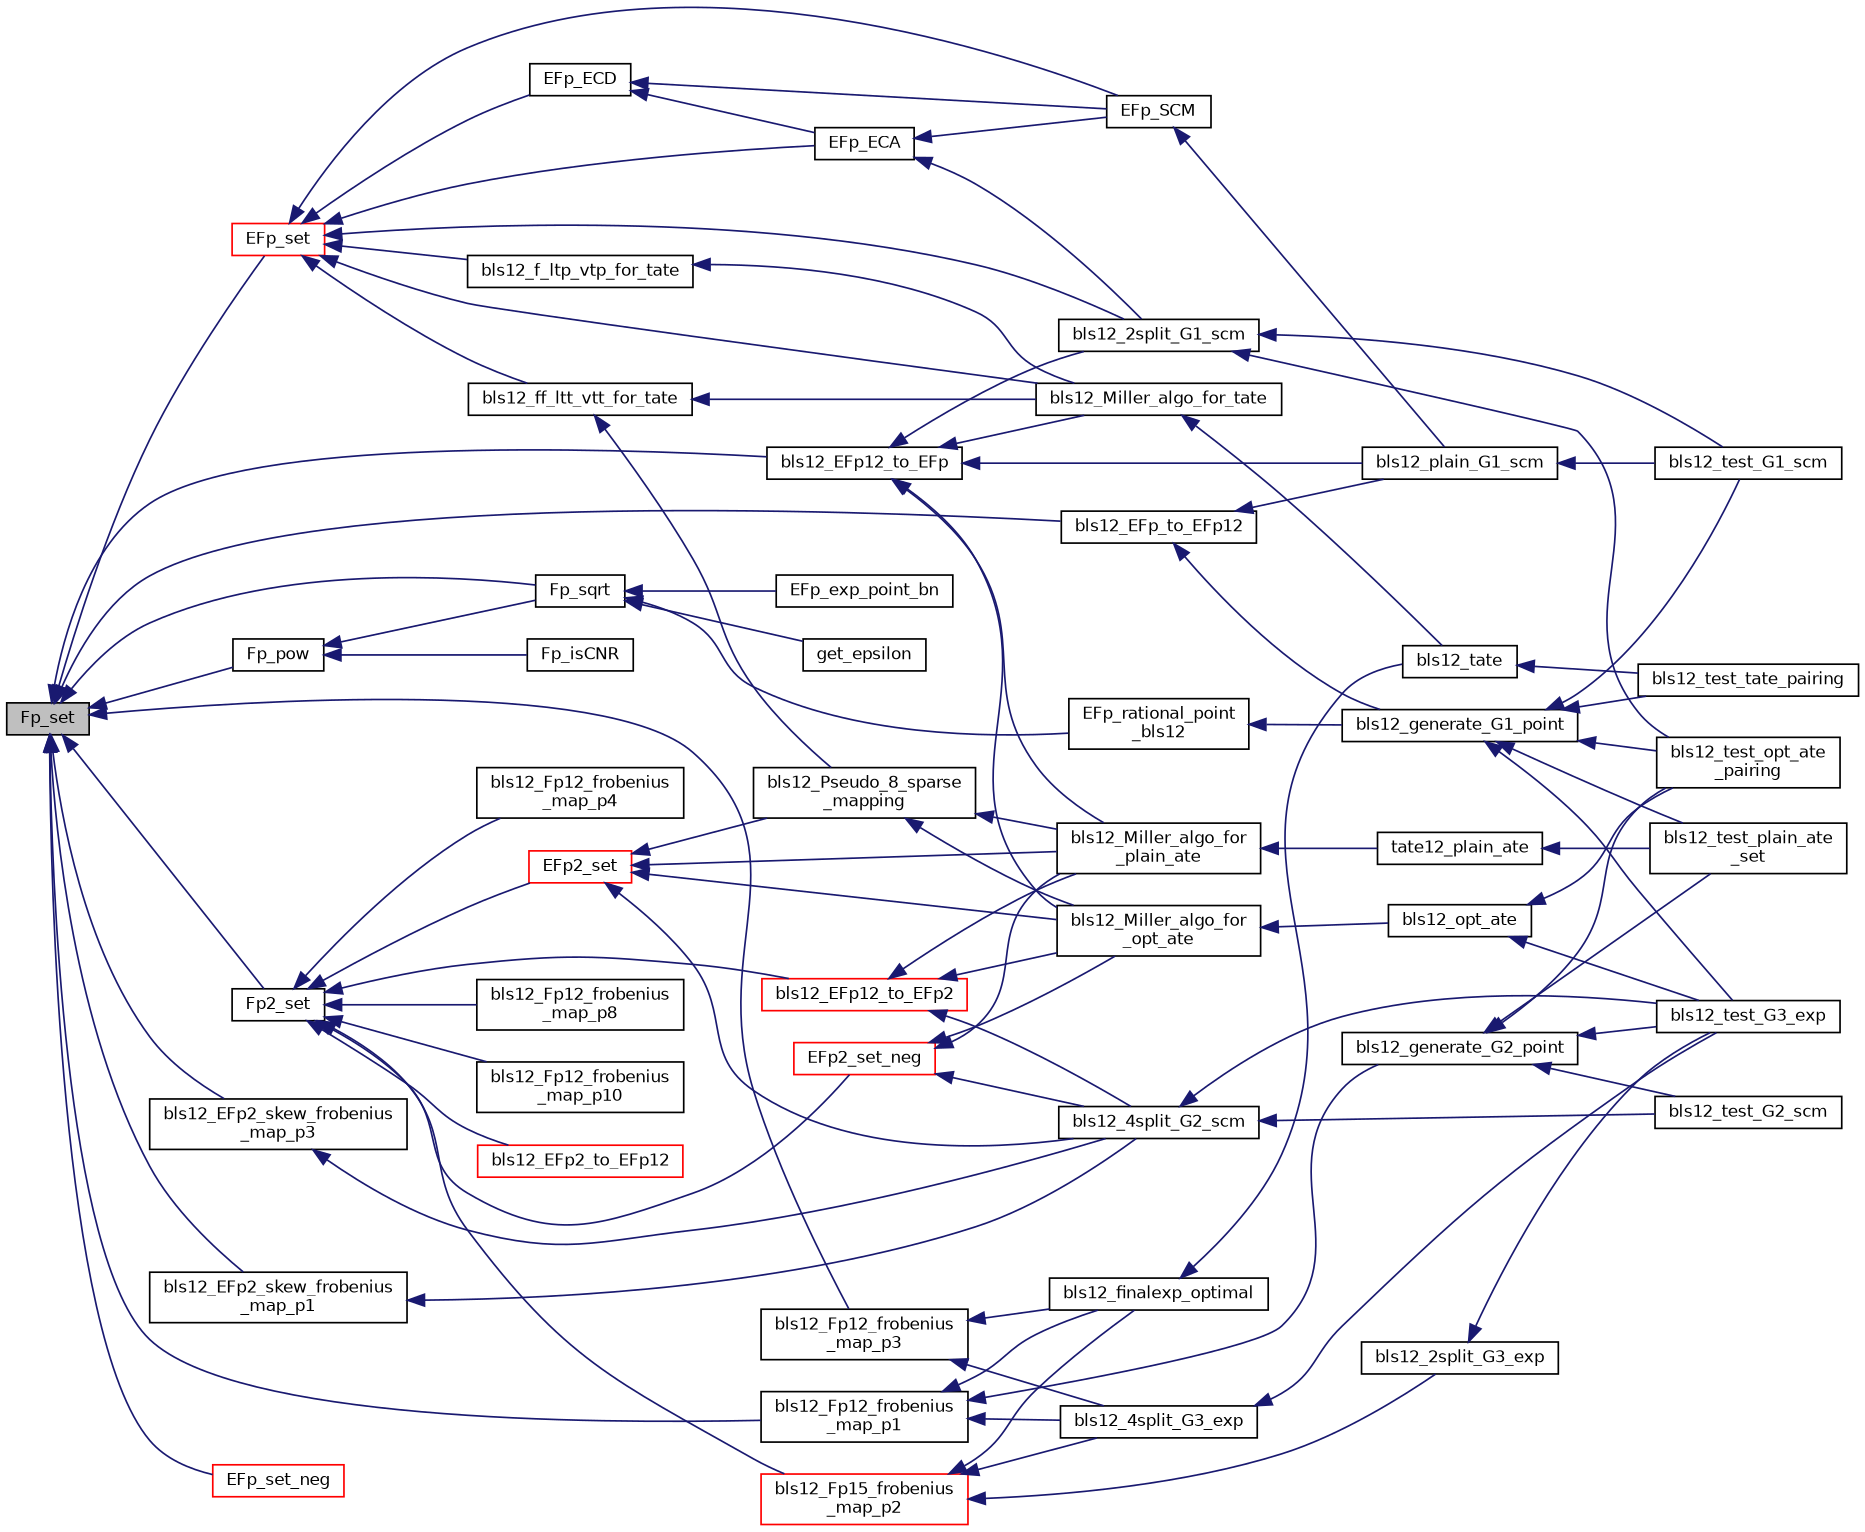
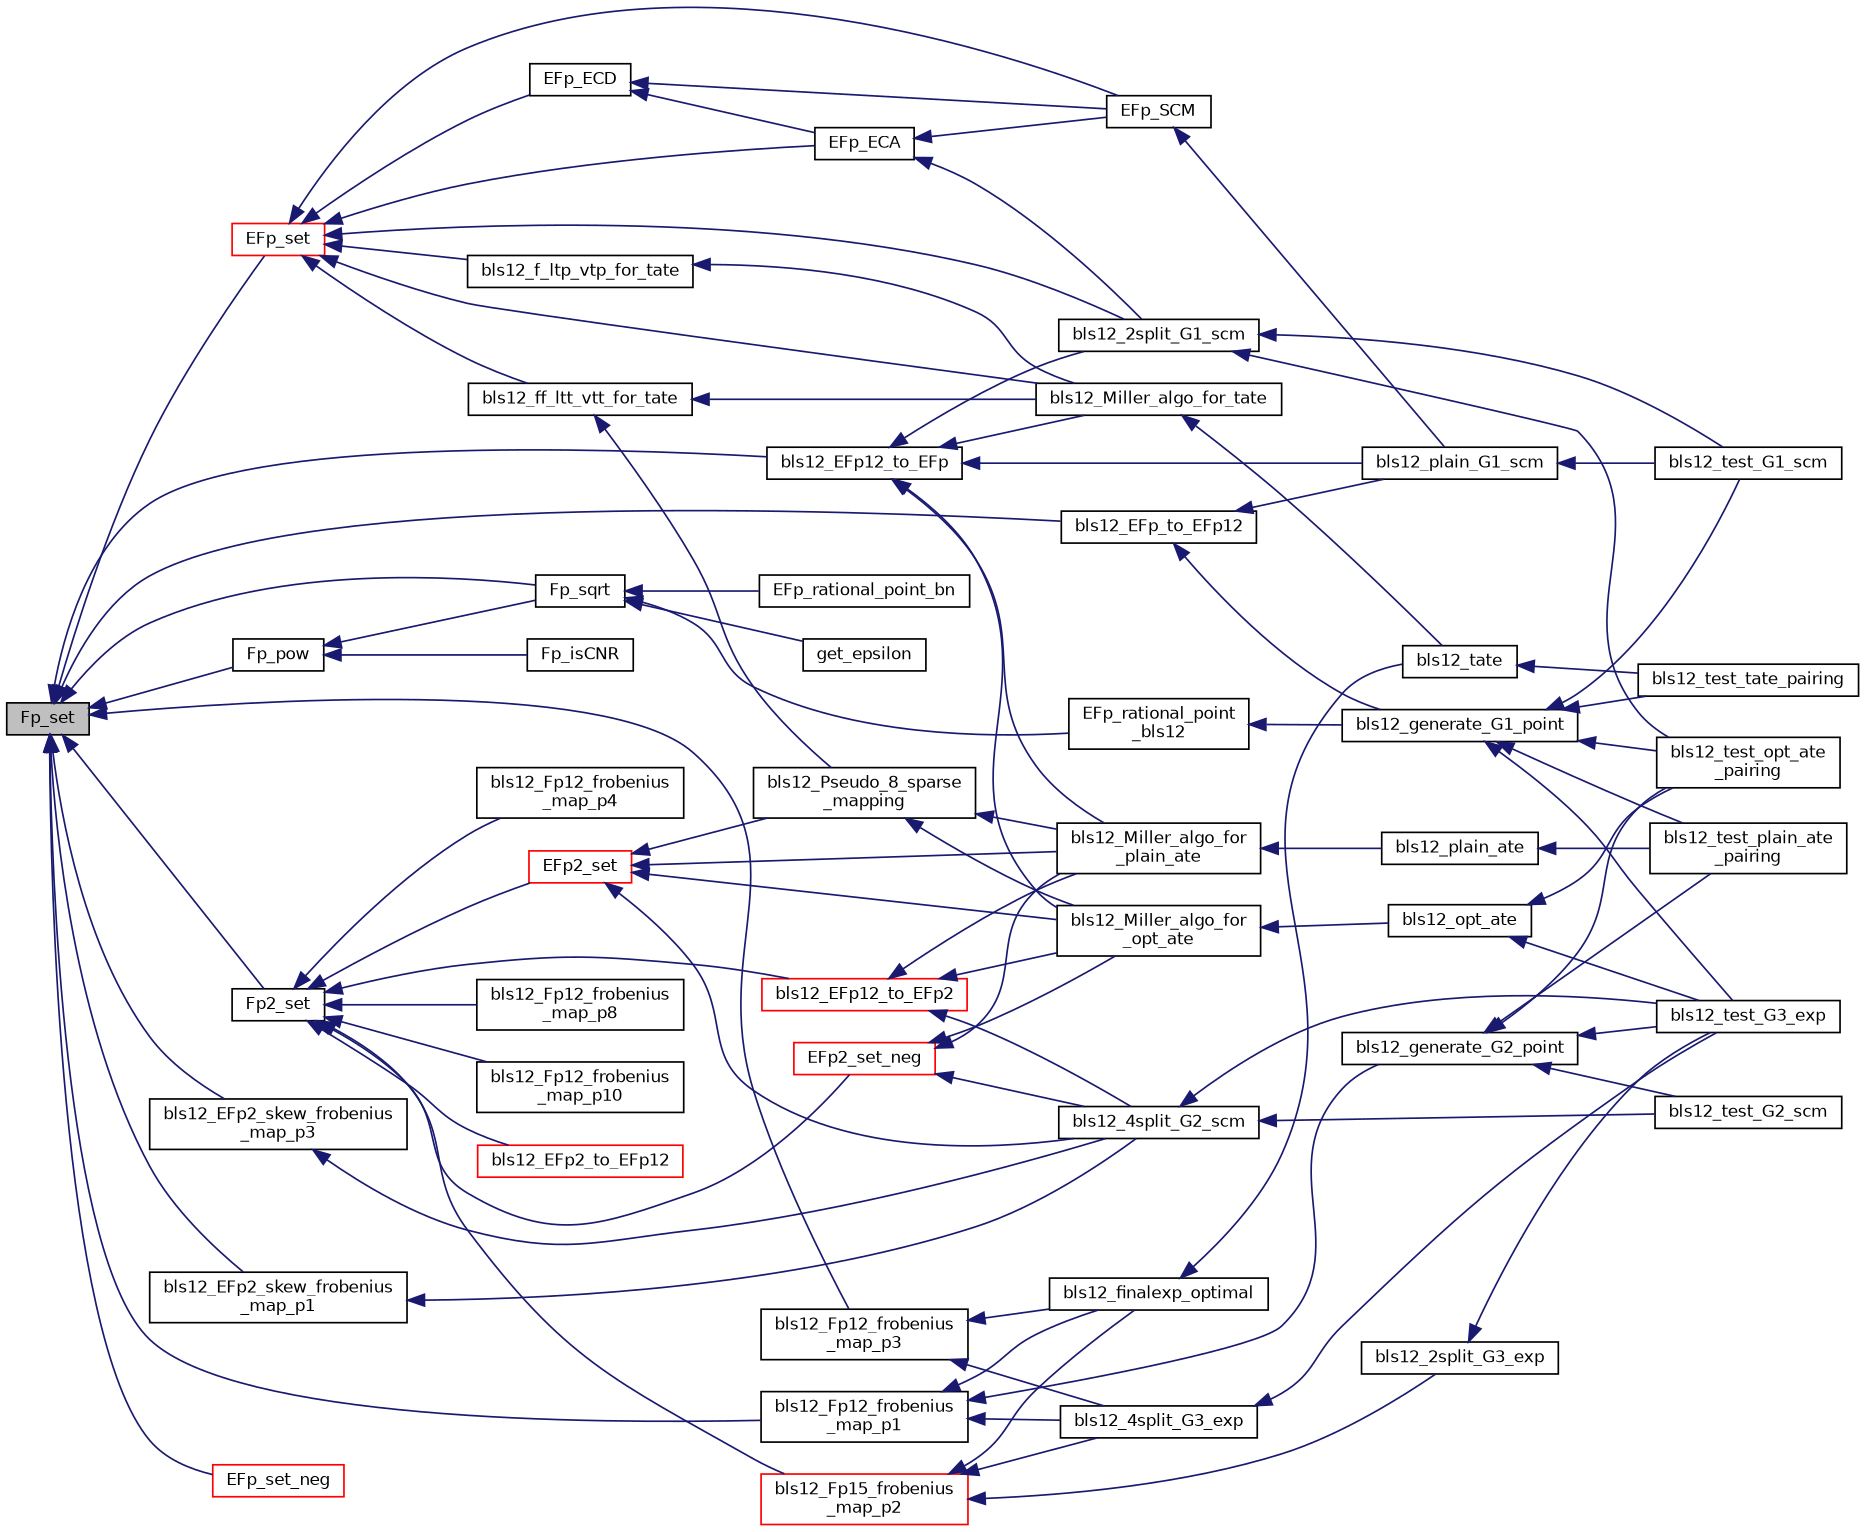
  digraph {
    rankdir=LR
    node [color=black fillcolor=white fontname=Helvetica fontsize=10 shape=record style=filled]
    edge [color=midnightblue dir=back fontname=Helvetica fontsize=10 labelfontname=Helvetica labelfontsize=10 style=solid]
    n1 [fillcolor=grey75 fontcolor=black height=0.2 label=Fp_set width=0.4]
    n2 [height=0.2 label=bls12_EFp12_to_EFp width=0.4]
    n3 [height=0.2 label="bls12_EFp2_skew_frobenius\l_map_p1" width=0.4]
    n4 [height=0.2 label="bls12_EFp2_skew_frobenius\l_map_p3" width=0.4]
    n5 [height=0.2 label=bls12_EFp_to_EFp12 width=0.4]
    n6 [height=0.2 label="bls12_Fp12_frobenius\l_map_p1" width=0.4]
    n7 [height=0.2 label="bls12_Fp12_frobenius\l_map_p3" width=0.4]
    n8 [color=red height=0.2 label=EFp_set width=0.4]
    n9 [color=red height=0.2 label=EFp_set_neg width=0.4]
    n10 [height=0.2 label=Fp2_set width=0.4]
    n11 [height=0.2 label=Fp_pow width=0.4]
    n12 [height=0.2 label=Fp_sqrt width=0.4]
    n13 [height=0.2 label=bls12_2split_G1_scm width=0.4]
    n14 [height=0.2 label="bls12_Miller_algo_for\l_opt_ate" width=0.4]
    n15 [height=0.2 label="bls12_Miller_algo_for\l_plain_ate" width=0.4]
    n16 [height=0.2 label=bls12_Miller_algo_for_tate width=0.4]
    n17 [height=0.2 label=bls12_plain_G1_scm width=0.4]
    n18 [height=0.2 label=bls12_4split_G2_scm width=0.4]
    n19 [height=0.2 label=bls12_generate_G1_point width=0.4]
    n20 [height=0.2 label=bls12_4split_G3_exp width=0.4]
    n21 [height=0.2 label=bls12_finalexp_optimal width=0.4]
    n22 [height=0.2 label=bls12_generate_G2_point width=0.4]
    n23 [height=0.2 label=bls12_f_ltp_vtp_for_tate width=0.4]
    n24 [height=0.2 label=bls12_ff_ltt_vtt_for_tate width=0.4]
    n25 [height=0.2 label=EFp_ECA width=0.4]
    n26 [height=0.2 label=EFp_SCM width=0.4]
    n27 [height=0.2 label=EFp_ECD width=0.4]
    n28 [color=red height=0.2 label="bls12_Fp15_frobenius\l_map_p2" width=0.4]
    n29 [height=0.2 label="bls12_Fp12_frobenius\l_map_p4" width=0.4]
    n30 [height=0.2 label="bls12_Fp12_frobenius\l_map_p8" width=0.4]
    n31 [height=0.2 label="bls12_Fp12_frobenius\l_map_p10" width=0.4]
    n32 [color=red height=0.2 label=bls12_EFp12_to_EFp2 width=0.4]
    n33 [color=red height=0.2 label=bls12_EFp2_to_EFp12 width=0.4]
    n34 [color=red height=0.2 label=EFp2_set width=0.4]
    n35 [color=red height=0.2 label=EFp2_set_neg width=0.4]
    n36 [height=0.2 label=Fp_isCNR width=0.4]
    n37 [height=0.2 label=get_epsilon width=0.4]
-   n38 [height=0.2 label=EFp_exp_point_bn width=0.4]
+   n38 [height=0.2 label=EFp_rational_point_bn width=0.4]
    n39 [height=0.2 label="EFp_rational_point\l_bls12" width=0.4]
    n40 [height=0.2 label=bls12_test_G1_scm width=0.4]
    n41 [height=0.2 label="bls12_test_opt_ate\l_pairing" width=0.4]
    n42 [height=0.2 label=bls12_opt_ate width=0.4]
-   n43 [height=0.2 label=tate12_plain_ate width=0.4]
+   n43 [height=0.2 label=bls12_plain_ate width=0.4]
    n44 [height=0.2 label=bls12_tate width=0.4]
    n45 [height=0.2 label=bls12_test_G3_exp width=0.4]
-   n46 [height=0.2 label="bls12_test_plain_ate\l_set" width=0.4]
+   n46 [height=0.2 label="bls12_test_plain_ate\l_pairing" width=0.4]
    n47 [height=0.2 label=bls12_test_tate_pairing width=0.4]
    n48 [height=0.2 label=bls12_test_G2_scm width=0.4]
    n49 [height=0.2 label="bls12_Pseudo_8_sparse\l_mapping" width=0.4]
    n50 [height=0.2 label=bls12_2split_G3_exp width=0.4]
    n1 -> n2
    n1 -> n3
    n1 -> n4
    n1 -> n5
    n1 -> n6
    n1 -> n7
    n1 -> n8
    n1 -> n9
    n1 -> n10
    n1 -> n11
    n1 -> n12
    n2 -> n13
    n2 -> n14
    n2 -> n15
    n2 -> n16
    n2 -> n17
    n3 -> n18
    n4 -> n18
    n5 -> n17
    n5 -> n19
    n6 -> n20
    n6 -> n21
    n6 -> n22
    n7 -> n20
    n7 -> n21
    n8 -> n13
    n8 -> n16
    n8 -> n23
    n8 -> n24
    n8 -> n25
    n8 -> n26
    n8 -> n27
    n10 -> n28
    n10 -> n29
    n10 -> n30
    n10 -> n31
    n10 -> n32
    n10 -> n33
    n10 -> n34
    n10 -> n35
    n11 -> n12
    n11 -> n36
    n12 -> n37
    n12 -> n38
    n12 -> n39
    n13 -> n40
    n13 -> n41
    n14 -> n42
    n15 -> n43
    n16 -> n44
    n17 -> n40
    n18 -> n45
    n18 -> n48
    n19 -> n40
    n19 -> n41
    n19 -> n45
    n19 -> n46
    n19 -> n47
    n20 -> n45
    n21 -> n44
    n22 -> n41
    n22 -> n45
    n22 -> n46
    n22 -> n48
    n23 -> n16
    n24 -> n16
    n24 -> n49
    n25 -> n13
    n25 -> n26
    n26 -> n17
    n27 -> n25
    n27 -> n26
    n28 -> n20
    n28 -> n21
    n28 -> n50
    n32 -> n14
    n32 -> n15
    n32 -> n18
    n34 -> n14
    n34 -> n15
    n34 -> n18
    n34 -> n49
    n35 -> n14
    n35 -> n15
    n35 -> n18
    n39 -> n19
    n42 -> n41
    n42 -> n45
    n43 -> n46
    n44 -> n47
    n49 -> n14
    n49 -> n15
    n50 -> n45
  }
